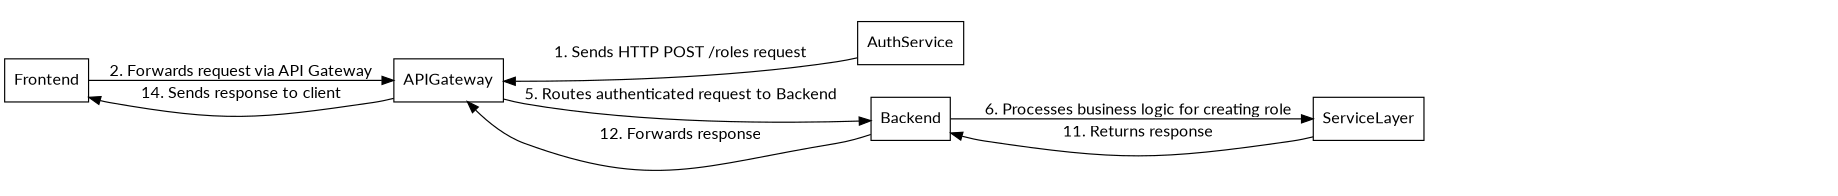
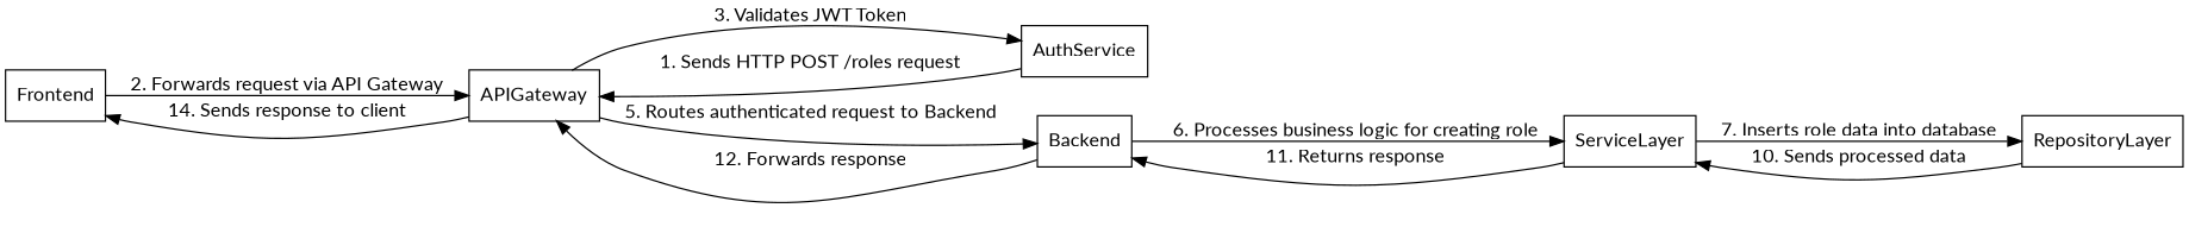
  digraph {
    fontname=Lato
    rankdir=LR
    node [fontname=Lato shape=record]
    edge [fontname=Lato]
    Frontend
    APIGateway
    AuthService
    Backend
    ServiceLayer
+   RepositoryLayer
    Frontend -> APIGateway [label="2. Forwards request via API Gateway"]
    APIGateway -> Frontend [label="14. Sends response to client"]
+   APIGateway -> AuthService [label="3. Validates JWT Token"]
    APIGateway -> Backend [label="5. Routes authenticated request to Backend"]
    AuthService -> APIGateway [label="1. Sends HTTP POST /roles request"]
    Backend -> APIGateway [label="12. Forwards response"]
    Backend -> ServiceLayer [label="6. Processes business logic for creating role"]
    ServiceLayer -> Backend [label="11. Returns response"]
+   ServiceLayer -> RepositoryLayer [label="7. Inserts role data into database"]
+   RepositoryLayer -> ServiceLayer [label="10. Sends processed data"]
  }
